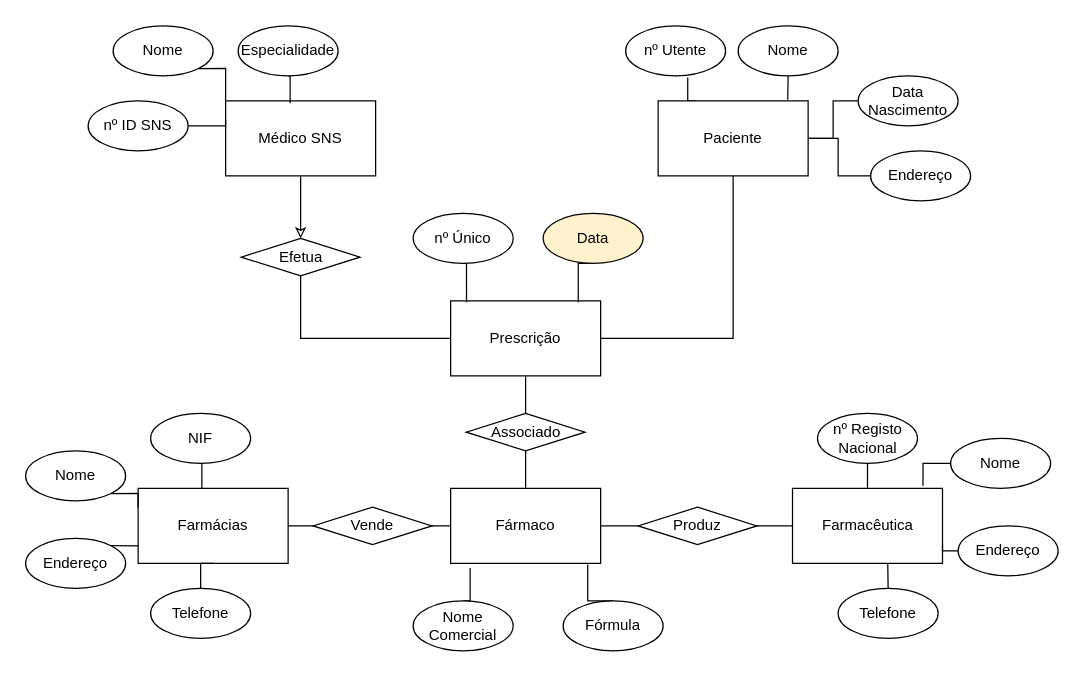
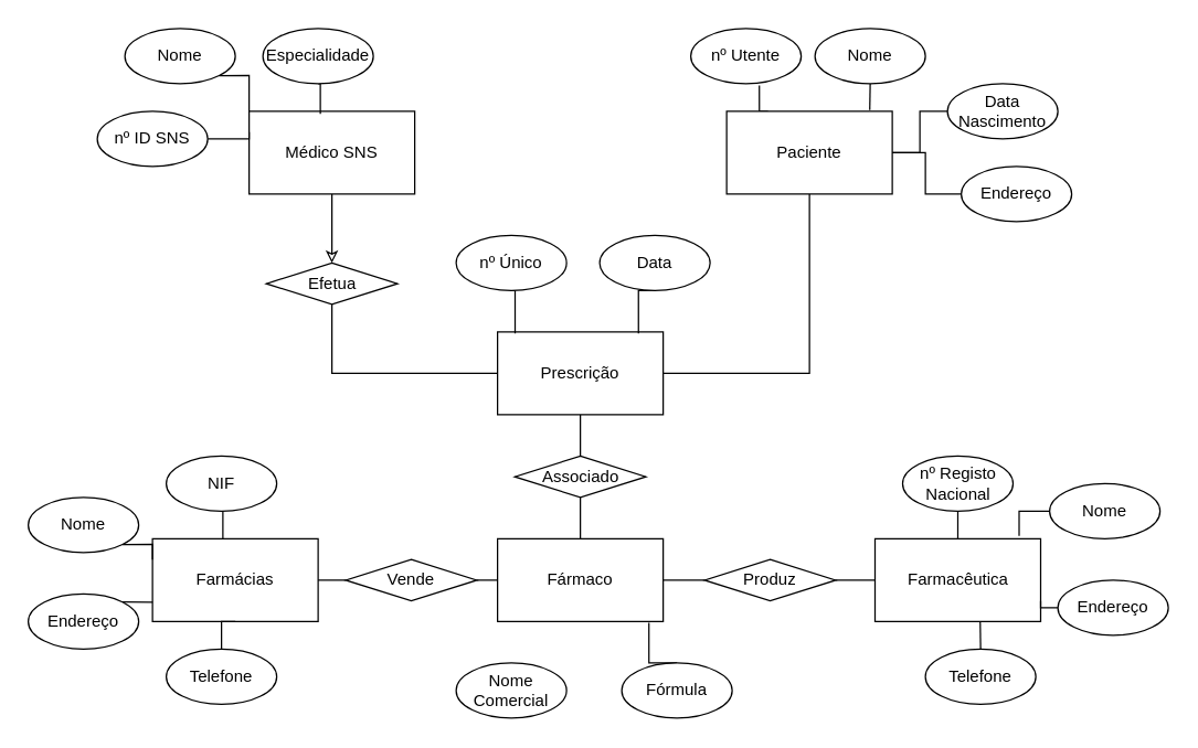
  <mxCell id="0" />
  <mxCell id="1" parent="0" />
  <mxCell id="2" style="edgeStyle=orthogonalEdgeStyle;rounded=0;orthogonalLoop=1;jettySize=auto;html=1;exitX=0.5;exitY=1;exitDx=0;exitDy=0;entryX=0;entryY=0.5;entryDx=0;entryDy=0;startArrow=none;endArrow=none;endFill=0;" edge="1" parent="1" source="27" target="12"><mxGeometry relative="1" as="geometry" /></mxCell>
  <mxCell id="3" value="Médico SNS" style="rounded=0;whiteSpace=wrap;html=1;" vertex="1" parent="1"><mxGeometry x="180" y="80" width="120" height="60" as="geometry" /></mxCell>
  <mxCell id="4" value="Farmacêutica" style="rounded=0;whiteSpace=wrap;html=1;" vertex="1" parent="1"><mxGeometry x="633.5" y="390" width="120" height="60" as="geometry" /></mxCell>
  <mxCell id="5" style="edgeStyle=orthogonalEdgeStyle;rounded=0;orthogonalLoop=1;jettySize=auto;html=1;exitX=1;exitY=0.5;exitDx=0;exitDy=0;entryX=0;entryY=0.5;entryDx=0;entryDy=0;endArrow=none;endFill=0;startArrow=none;" edge="1" parent="1" source="39" target="4"><mxGeometry relative="1" as="geometry" /></mxCell>
  <mxCell id="6" value="Fármaco" style="rounded=0;whiteSpace=wrap;html=1;" vertex="1" parent="1"><mxGeometry x="360" y="390" width="120" height="60" as="geometry" /></mxCell>
  <mxCell id="7" style="edgeStyle=orthogonalEdgeStyle;rounded=0;orthogonalLoop=1;jettySize=auto;html=1;exitX=0.5;exitY=1;exitDx=0;exitDy=0;entryX=1;entryY=0.5;entryDx=0;entryDy=0;endArrow=none;endFill=0;" edge="1" parent="1" source="9" target="12"><mxGeometry relative="1" as="geometry" /></mxCell>
  <mxCell id="8" style="edgeStyle=orthogonalEdgeStyle;rounded=0;orthogonalLoop=1;jettySize=auto;html=1;exitX=0.25;exitY=0;exitDx=0;exitDy=0;entryX=0.621;entryY=1.032;entryDx=0;entryDy=0;entryPerimeter=0;endArrow=none;endFill=0;" edge="1" parent="1" source="9" target="17"><mxGeometry relative="1" as="geometry" /></mxCell>
  <mxCell id="9" value="Paciente" style="rounded=0;whiteSpace=wrap;html=1;" vertex="1" parent="1"><mxGeometry x="526" y="80" width="120" height="60" as="geometry" /></mxCell>
  <mxCell id="10" value="Farmácias" style="rounded=0;whiteSpace=wrap;html=1;" vertex="1" parent="1"><mxGeometry x="110" y="390" width="120" height="60" as="geometry" /></mxCell>
  <mxCell id="11" style="edgeStyle=orthogonalEdgeStyle;rounded=0;orthogonalLoop=1;jettySize=auto;html=1;exitX=0.5;exitY=1;exitDx=0;exitDy=0;entryX=0.5;entryY=0;entryDx=0;entryDy=0;strokeColor=default;endArrow=none;endFill=0;startArrow=none;" edge="1" parent="1" source="33" target="6"><mxGeometry relative="1" as="geometry"><Array as="points"><mxPoint x="420" y="340" /><mxPoint x="420" y="340" /></Array></mxGeometry></mxCell>
  <mxCell id="12" value="Prescrição" style="rounded=0;whiteSpace=wrap;html=1;" vertex="1" parent="1"><mxGeometry x="360" y="240" width="120" height="60" as="geometry" /></mxCell>
  <mxCell id="13" style="edgeStyle=orthogonalEdgeStyle;rounded=0;orthogonalLoop=1;jettySize=auto;html=1;exitX=1;exitY=0.5;exitDx=0;exitDy=0;entryX=0;entryY=0.25;entryDx=0;entryDy=0;endArrow=none;endFill=0;" edge="1" parent="1" source="14" target="3"><mxGeometry relative="1" as="geometry" /></mxCell>
  <mxCell id="14" value="nº ID SNS" style="ellipse;whiteSpace=wrap;html=1;" vertex="1" parent="1"><mxGeometry x="70" y="80" width="80" height="40" as="geometry" /></mxCell>
  <mxCell id="15" style="edgeStyle=orthogonalEdgeStyle;rounded=0;orthogonalLoop=1;jettySize=auto;html=1;exitX=0.5;exitY=1;exitDx=0;exitDy=0;entryX=0.43;entryY=0.033;entryDx=0;entryDy=0;entryPerimeter=0;endArrow=none;endFill=0;" edge="1" parent="1" source="16" target="3"><mxGeometry relative="1" as="geometry" /></mxCell>
  <mxCell id="16" value="Especialidade" style="ellipse;whiteSpace=wrap;html=1;" vertex="1" parent="1"><mxGeometry x="190" y="20" width="80" height="40" as="geometry" /></mxCell>
  <mxCell id="17" value="nº Utente" style="ellipse;whiteSpace=wrap;html=1;" vertex="1" parent="1"><mxGeometry x="500" y="20" width="80" height="40" as="geometry" /></mxCell>
  <mxCell id="18" style="edgeStyle=orthogonalEdgeStyle;rounded=0;orthogonalLoop=1;jettySize=auto;html=1;exitX=1;exitY=1;exitDx=0;exitDy=0;entryX=0;entryY=0;entryDx=0;entryDy=0;endArrow=none;endFill=0;" edge="1" parent="1" source="19" target="3"><mxGeometry relative="1" as="geometry" /></mxCell>
  <mxCell id="19" value="Nome" style="ellipse;whiteSpace=wrap;html=1;" vertex="1" parent="1"><mxGeometry x="90" y="20" width="80" height="40" as="geometry" /></mxCell>
  <mxCell id="20" style="edgeStyle=orthogonalEdgeStyle;rounded=0;orthogonalLoop=1;jettySize=auto;html=1;exitX=0.5;exitY=1;exitDx=0;exitDy=0;entryX=0.864;entryY=-0.014;entryDx=0;entryDy=0;entryPerimeter=0;endArrow=none;endFill=0;" edge="1" parent="1" source="21" target="9"><mxGeometry relative="1" as="geometry" /></mxCell>
  <mxCell id="21" value="Nome" style="ellipse;whiteSpace=wrap;html=1;" vertex="1" parent="1"><mxGeometry x="590" y="20" width="80" height="40" as="geometry" /></mxCell>
  <mxCell id="22" style="edgeStyle=orthogonalEdgeStyle;rounded=0;orthogonalLoop=1;jettySize=auto;html=1;exitX=0;exitY=0.5;exitDx=0;exitDy=0;entryX=1;entryY=0.5;entryDx=0;entryDy=0;endArrow=none;endFill=0;" edge="1" parent="1" source="23" target="9"><mxGeometry relative="1" as="geometry" /></mxCell>
  <mxCell id="23" value="Data Nascimento" style="ellipse;whiteSpace=wrap;html=1;" vertex="1" parent="1"><mxGeometry x="686" y="60" width="80" height="40" as="geometry" /></mxCell>
  <mxCell id="24" style="edgeStyle=orthogonalEdgeStyle;rounded=0;orthogonalLoop=1;jettySize=auto;html=1;exitX=0;exitY=0.5;exitDx=0;exitDy=0;entryX=1;entryY=0.5;entryDx=0;entryDy=0;endArrow=none;endFill=0;" edge="1" parent="1" source="25" target="9"><mxGeometry relative="1" as="geometry"><Array as="points"><mxPoint x="670" y="140" /><mxPoint x="670" y="110" /></Array></mxGeometry></mxCell>
  <mxCell id="25" value="Endereço" style="ellipse;whiteSpace=wrap;html=1;" vertex="1" parent="1"><mxGeometry x="696" y="120" width="80" height="40" as="geometry" /></mxCell>
  <mxCell id="26" value="" style="edgeStyle=orthogonalEdgeStyle;rounded=0;orthogonalLoop=1;jettySize=auto;html=1;exitX=0.5;exitY=1;exitDx=0;exitDy=0;entryX=0.5;entryY=0;entryDx=0;entryDy=0;endArrow=classic;endFill=0;targetPerimeterSpacing=0;" edge="1" parent="1" source="3" target="27"><mxGeometry relative="1" as="geometry"><mxPoint x="240" y="140" as="sourcePoint" /><mxPoint x="340" y="270" as="targetPoint" /></mxGeometry></mxCell>
  <mxCell id="27" value="Efetua" style="rhombus;whiteSpace=wrap;html=1;" vertex="1" parent="1"><mxGeometry x="192.5" y="190" width="95" height="30" as="geometry" /></mxCell>
  <mxCell id="28" style="edgeStyle=orthogonalEdgeStyle;rounded=0;orthogonalLoop=1;jettySize=auto;html=1;exitX=0.5;exitY=1;exitDx=0;exitDy=0;entryX=0.851;entryY=0.018;entryDx=0;entryDy=0;entryPerimeter=0;endArrow=none;endFill=0;" edge="1" parent="1" source="29" target="12"><mxGeometry relative="1" as="geometry" /></mxCell>
- <mxCell id="29" value="Data" style="ellipse;whiteSpace=wrap;html=1;fillColor=#fff2cc;" vertex="1" parent="1"><mxGeometry x="434" y="170" width="80" height="40" as="geometry" /></mxCell>
+ <mxCell id="29" value="Data" style="ellipse;whiteSpace=wrap;html=1;" vertex="1" parent="1"><mxGeometry x="434" y="170" width="80" height="40" as="geometry" /></mxCell>
  <mxCell id="30" style="edgeStyle=orthogonalEdgeStyle;rounded=0;orthogonalLoop=1;jettySize=auto;html=1;exitX=0.5;exitY=1;exitDx=0;exitDy=0;entryX=0.106;entryY=0.018;entryDx=0;entryDy=0;entryPerimeter=0;endArrow=none;endFill=0;" edge="1" parent="1" source="31" target="12"><mxGeometry relative="1" as="geometry" /></mxCell>
  <mxCell id="31" value="nº Único" style="ellipse;whiteSpace=wrap;html=1;" vertex="1" parent="1"><mxGeometry x="330" y="170" width="80" height="40" as="geometry" /></mxCell>
  <mxCell id="32" value="" style="edgeStyle=orthogonalEdgeStyle;rounded=0;orthogonalLoop=1;jettySize=auto;html=1;exitX=0.5;exitY=1;exitDx=0;exitDy=0;entryX=0.5;entryY=0;entryDx=0;entryDy=0;strokeColor=default;endArrow=none;endFill=0;" edge="1" parent="1" source="12" target="33"><mxGeometry relative="1" as="geometry"><mxPoint x="420" y="300" as="sourcePoint" /><mxPoint x="420" y="380" as="targetPoint" /><Array as="points" /></mxGeometry></mxCell>
  <mxCell id="33" value="Associado" style="rhombus;whiteSpace=wrap;html=1;" vertex="1" parent="1"><mxGeometry x="372.5" y="330" width="95" height="30" as="geometry" /></mxCell>
  <mxCell id="34" style="edgeStyle=orthogonalEdgeStyle;rounded=0;orthogonalLoop=1;jettySize=auto;html=1;exitX=0.5;exitY=0;exitDx=0;exitDy=0;entryX=0.914;entryY=1.016;entryDx=0;entryDy=0;entryPerimeter=0;endArrow=none;endFill=0;" edge="1" parent="1" source="35" target="6"><mxGeometry relative="1" as="geometry" /></mxCell>
  <mxCell id="35" value="Fórmula" style="ellipse;whiteSpace=wrap;html=1;" vertex="1" parent="1"><mxGeometry x="450" y="480" width="80" height="40" as="geometry" /></mxCell>
- <mxCell id="36" style="edgeStyle=orthogonalEdgeStyle;rounded=0;orthogonalLoop=1;jettySize=auto;html=1;exitX=0.5;exitY=0;exitDx=0;exitDy=0;entryX=0.13;entryY=1.063;entryDx=0;entryDy=0;entryPerimeter=0;endArrow=none;endFill=0;" edge="1" parent="1" source="37" target="6"><mxGeometry relative="1" as="geometry" /></mxCell>
  <mxCell id="37" value="Nome Comercial" style="ellipse;whiteSpace=wrap;html=1;" vertex="1" parent="1"><mxGeometry x="330" y="480" width="80" height="40" as="geometry" /></mxCell>
  <mxCell id="38" value="" style="edgeStyle=orthogonalEdgeStyle;rounded=0;orthogonalLoop=1;jettySize=auto;html=1;exitX=1;exitY=0.5;exitDx=0;exitDy=0;entryX=0;entryY=0.5;entryDx=0;entryDy=0;endArrow=none;endFill=0;" edge="1" parent="1" source="6" target="39"><mxGeometry relative="1" as="geometry"><mxPoint x="480" y="420" as="sourcePoint" /><mxPoint x="606" y="420" as="targetPoint" /></mxGeometry></mxCell>
  <mxCell id="39" value="Produz" style="rhombus;whiteSpace=wrap;html=1;" vertex="1" parent="1"><mxGeometry x="510" y="405" width="95" height="30" as="geometry" /></mxCell>
  <mxCell id="40" style="edgeStyle=orthogonalEdgeStyle;rounded=0;orthogonalLoop=1;jettySize=auto;html=1;exitX=0.5;exitY=1;exitDx=0;exitDy=0;entryX=0.5;entryY=0;entryDx=0;entryDy=0;endArrow=none;endFill=0;" edge="1" parent="1" source="41" target="4"><mxGeometry relative="1" as="geometry" /></mxCell>
  <mxCell id="41" value="nº Registo Nacional" style="ellipse;whiteSpace=wrap;html=1;" vertex="1" parent="1"><mxGeometry x="653.5" y="330" width="80" height="40" as="geometry" /></mxCell>
  <mxCell id="42" style="edgeStyle=orthogonalEdgeStyle;rounded=0;orthogonalLoop=1;jettySize=auto;html=1;exitX=0;exitY=0.5;exitDx=0;exitDy=0;entryX=0.87;entryY=-0.035;entryDx=0;entryDy=0;entryPerimeter=0;endArrow=none;endFill=0;" edge="1" parent="1" source="43" target="4"><mxGeometry relative="1" as="geometry" /></mxCell>
  <mxCell id="43" value="Nome" style="ellipse;whiteSpace=wrap;html=1;" vertex="1" parent="1"><mxGeometry x="760" y="350" width="80" height="40" as="geometry" /></mxCell>
  <mxCell id="44" style="edgeStyle=orthogonalEdgeStyle;rounded=0;orthogonalLoop=1;jettySize=auto;html=1;exitX=0;exitY=0.5;exitDx=0;exitDy=0;entryX=1;entryY=0.75;entryDx=0;entryDy=0;endArrow=none;endFill=0;" edge="1" parent="1" source="45" target="4"><mxGeometry relative="1" as="geometry" /></mxCell>
  <mxCell id="45" value="Endereço" style="ellipse;whiteSpace=wrap;html=1;" vertex="1" parent="1"><mxGeometry x="766" y="420" width="80" height="40" as="geometry" /></mxCell>
  <mxCell id="46" style="edgeStyle=orthogonalEdgeStyle;rounded=0;orthogonalLoop=1;jettySize=auto;html=1;exitX=0.5;exitY=0;exitDx=0;exitDy=0;entryX=0.635;entryY=1;entryDx=0;entryDy=0;entryPerimeter=0;endArrow=none;endFill=0;" edge="1" parent="1" source="47" target="4"><mxGeometry relative="1" as="geometry" /></mxCell>
  <mxCell id="47" value="Telefone" style="ellipse;whiteSpace=wrap;html=1;" vertex="1" parent="1"><mxGeometry x="670" y="470" width="80" height="40" as="geometry" /></mxCell>
  <mxCell id="48" value="" style="edgeStyle=orthogonalEdgeStyle;rounded=0;orthogonalLoop=1;jettySize=auto;html=1;exitX=1;exitY=0.5;exitDx=0;exitDy=0;endArrow=none;" edge="1" parent="1" source="10" target="50"><mxGeometry relative="1" as="geometry"><mxPoint x="220" y="420" as="sourcePoint" /><mxPoint x="360" y="420" as="targetPoint" /></mxGeometry></mxCell>
  <mxCell id="49" style="edgeStyle=orthogonalEdgeStyle;rounded=0;orthogonalLoop=1;jettySize=auto;html=1;exitX=1;exitY=0.5;exitDx=0;exitDy=0;entryX=0;entryY=0.5;entryDx=0;entryDy=0;endArrow=none;endFill=0;" edge="1" parent="1" source="50" target="6"><mxGeometry relative="1" as="geometry" /></mxCell>
  <mxCell id="50" value="Vende" style="rhombus;whiteSpace=wrap;html=1;" vertex="1" parent="1"><mxGeometry x="250" y="405" width="95" height="30" as="geometry" /></mxCell>
  <mxCell id="51" style="edgeStyle=orthogonalEdgeStyle;rounded=0;orthogonalLoop=1;jettySize=auto;html=1;exitX=1;exitY=0;exitDx=0;exitDy=0;entryX=0;entryY=0.75;entryDx=0;entryDy=0;endArrow=none;endFill=0;" edge="1" parent="1" source="52" target="10"><mxGeometry relative="1" as="geometry" /></mxCell>
  <mxCell id="52" value="Endereço" style="ellipse;whiteSpace=wrap;html=1;" vertex="1" parent="1"><mxGeometry y="430" width="80" height="40" as="geometry" x="20" /></mxCell>
  <mxCell id="53" style="edgeStyle=orthogonalEdgeStyle;rounded=0;orthogonalLoop=1;jettySize=auto;html=1;exitX=1;exitY=1;exitDx=0;exitDy=0;entryX=0;entryY=0.25;entryDx=0;entryDy=0;endArrow=none;endFill=0;" edge="1" parent="1" source="54" target="10"><mxGeometry relative="1" as="geometry" /></mxCell>
  <mxCell id="54" value="Nome" style="ellipse;whiteSpace=wrap;html=1;" vertex="1" parent="1"><mxGeometry y="360" width="80" height="40" as="geometry" x="20" /></mxCell>
  <mxCell id="55" style="edgeStyle=orthogonalEdgeStyle;rounded=0;orthogonalLoop=1;jettySize=auto;html=1;exitX=0.5;exitY=1;exitDx=0;exitDy=0;entryX=0.425;entryY=-0.004;entryDx=0;entryDy=0;entryPerimeter=0;endArrow=none;endFill=0;" edge="1" parent="1" source="56" target="10"><mxGeometry relative="1" as="geometry" /></mxCell>
  <mxCell id="56" value="NIF" style="ellipse;whiteSpace=wrap;html=1;" vertex="1" parent="1"><mxGeometry x="120" y="330" width="80" height="40" as="geometry" /></mxCell>
  <mxCell id="57" style="edgeStyle=orthogonalEdgeStyle;rounded=0;orthogonalLoop=1;jettySize=auto;html=1;exitX=0.5;exitY=0;exitDx=0;exitDy=0;endArrow=none;endFill=0;" edge="1" parent="1" source="58" target="10"><mxGeometry relative="1" as="geometry" /></mxCell>
  <mxCell id="58" value="Telefone" style="ellipse;whiteSpace=wrap;html=1;" vertex="1" parent="1"><mxGeometry x="120" y="470" width="80" height="40" as="geometry" /></mxCell>
